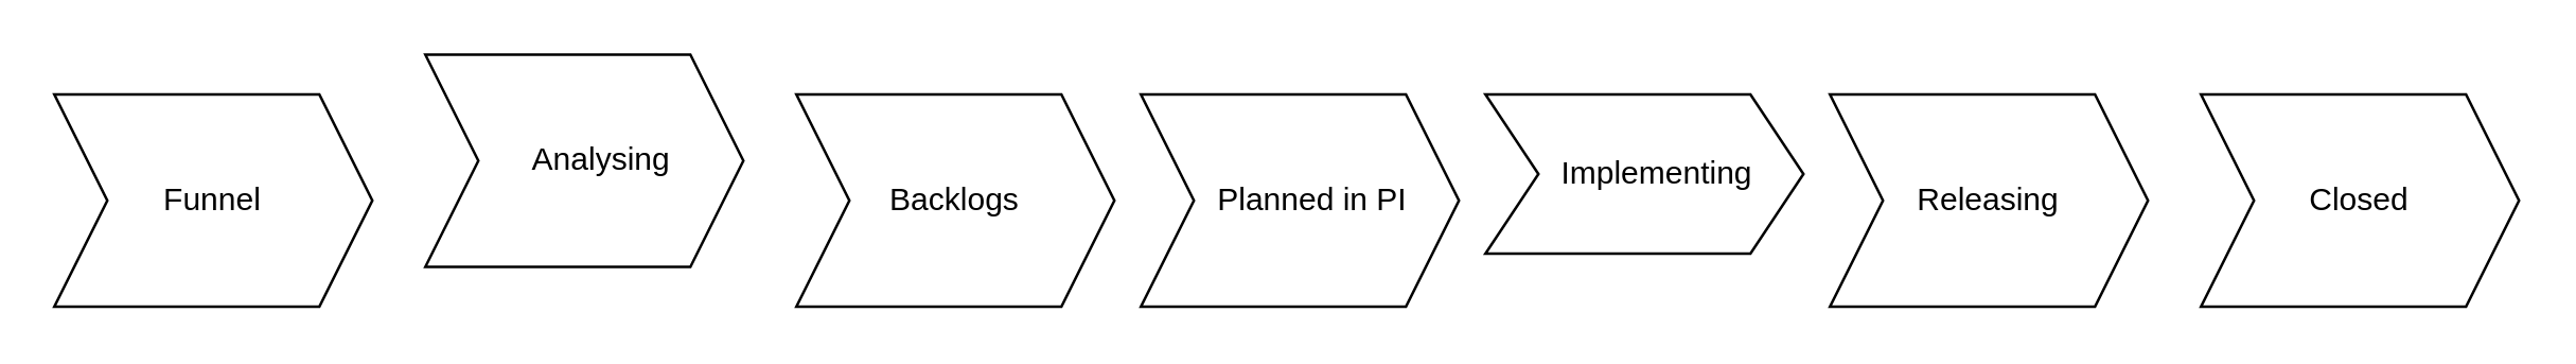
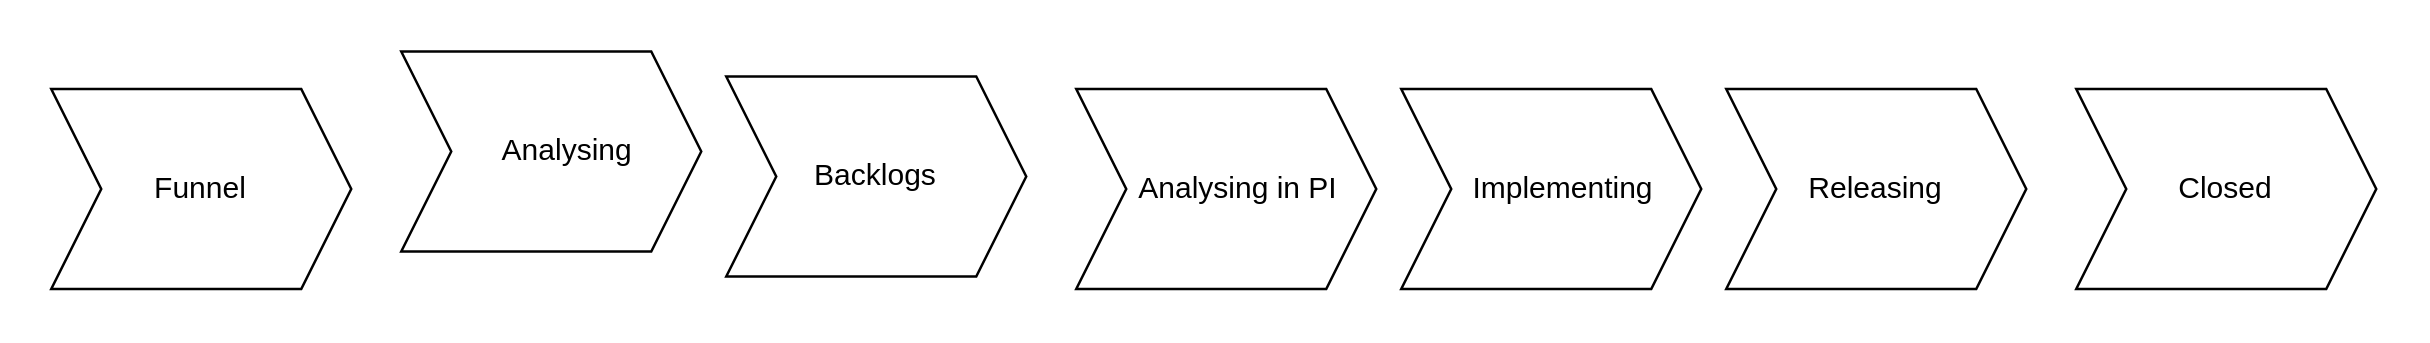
  <mxCell id="0" />
  <mxCell id="1" parent="0" />
  <mxCell id="2" value="&amp;nbsp; &amp;nbsp; &amp;nbsp;Analysing&lt;span style=&quot;white-space: pre;&quot;&gt; &lt;/span&gt;" style="shape=step;perimeter=stepPerimeter;whiteSpace=wrap;html=1;fixedSize=1;" vertex="1" parent="1"><mxGeometry x="160" y="20" width="120" height="80" as="geometry" /></mxCell>
  <mxCell id="3" value="Funnel" style="shape=step;perimeter=stepPerimeter;whiteSpace=wrap;html=1;fixedSize=1;" vertex="1" parent="1"><mxGeometry x="20" y="35" width="120" height="80" as="geometry" /></mxCell>
- <mxCell id="4" value="Backlogs" style="shape=step;perimeter=stepPerimeter;whiteSpace=wrap;html=1;fixedSize=1;" vertex="1" parent="1"><mxGeometry x="300" y="35" width="120" height="80" as="geometry" /></mxCell>
- <mxCell id="5" value="&amp;nbsp; &amp;nbsp;Planned in PI" style="shape=step;perimeter=stepPerimeter;whiteSpace=wrap;html=1;fixedSize=1;" vertex="1" parent="1"><mxGeometry x="430" y="35" width="120" height="80" as="geometry" /></mxCell>
- <mxCell id="6" value="&amp;nbsp; &amp;nbsp;Implementing" style="shape=step;perimeter=stepPerimeter;whiteSpace=wrap;html=1;fixedSize=1;" vertex="1" parent="1"><mxGeometry x="560" y="35" width="120" height="60" as="geometry" /></mxCell>
+ <mxCell id="4" value="Backlogs" style="shape=step;perimeter=stepPerimeter;whiteSpace=wrap;html=1;fixedSize=1;" vertex="1" parent="1"><mxGeometry x="290" y="30" width="120" height="80" as="geometry" /></mxCell>
+ <mxCell id="5" value="&amp;nbsp; &amp;nbsp;Analysing in PI" style="shape=step;perimeter=stepPerimeter;whiteSpace=wrap;html=1;fixedSize=1;" vertex="1" parent="1"><mxGeometry x="430" y="35" width="120" height="80" as="geometry" /></mxCell>
+ <mxCell id="6" value="&amp;nbsp; &amp;nbsp;Implementing" style="shape=step;perimeter=stepPerimeter;whiteSpace=wrap;html=1;fixedSize=1;" vertex="1" parent="1"><mxGeometry x="560" y="35" width="120" height="80" as="geometry" /></mxCell>
  <mxCell id="7" value="Releasing" style="shape=step;perimeter=stepPerimeter;whiteSpace=wrap;html=1;fixedSize=1;" vertex="1" parent="1"><mxGeometry x="690" y="35" width="120" height="80" as="geometry" /></mxCell>
  <mxCell id="8" value="Closed" style="shape=step;perimeter=stepPerimeter;whiteSpace=wrap;html=1;fixedSize=1;" vertex="1" parent="1"><mxGeometry x="830" y="35" width="120" height="80" as="geometry" /></mxCell>
